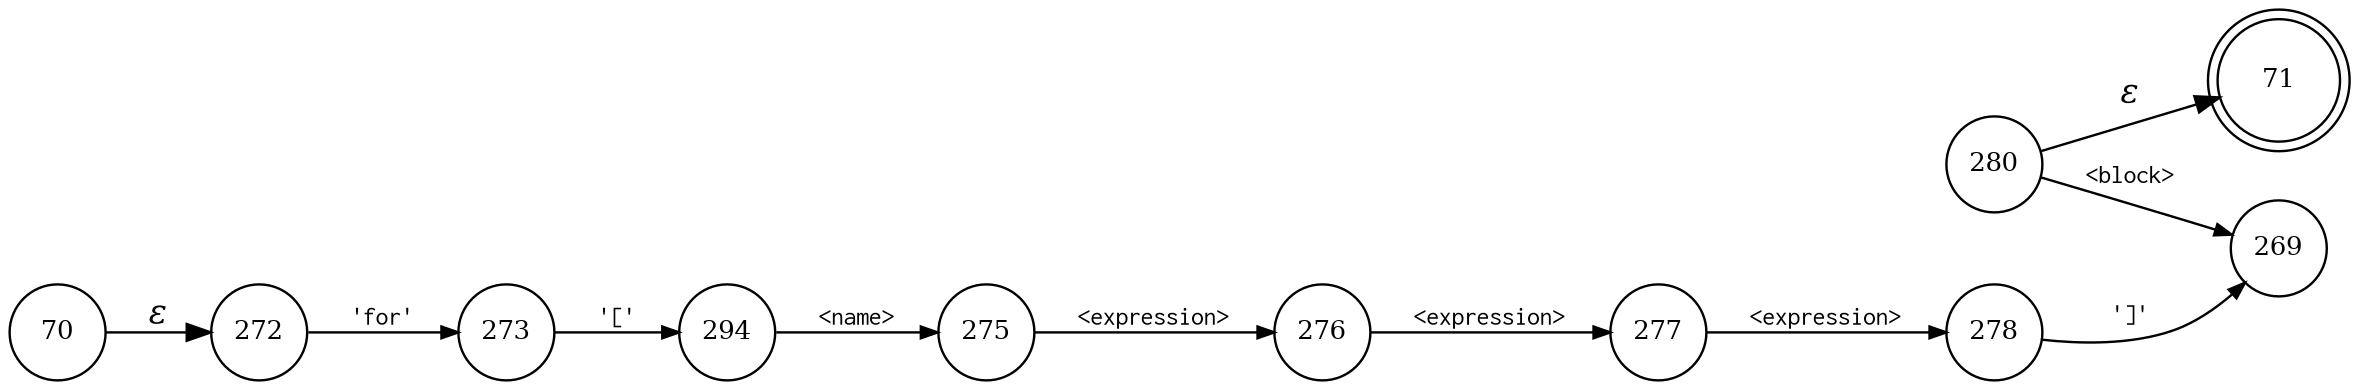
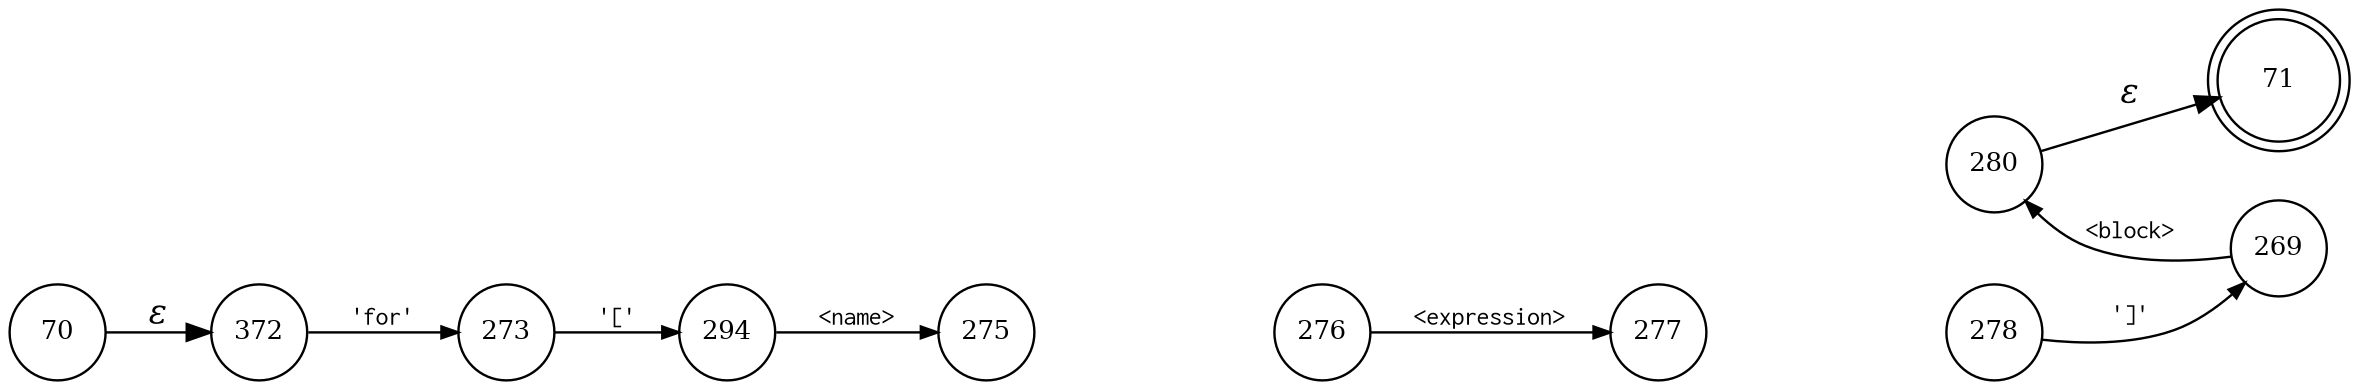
  digraph {
    rankdir=LR
    node [fixedsize=true fontsize=11 shape=circle peripheries=1]
    edge [arrowhead=normal arrowsize=.7 fontname=Courier fontsize=11]
    n1 [label=71 shape=doublecircle width=.6 peripheries=""]
-   n2 [label=272 width=.55]
+   n2 [label=372 width=.55]
    n3 [label=273 width=.55]
    n4 [label=294 width=.55]
    n5 [label=275 width=.55]
    n6 [label=276 width=.55]
    n7 [label=277 width=.55]
    n8 [label=278 width=.55]
    n9 [label=269 width=.55]
    n10 [label=70 width=.55]
    n11 [label=280 width=.55]
    n2 -> n3 [label="'for'"]
    n3 -> n4 [label="'['"]
    n4 -> n5 [label="<name>"]
-   n5 -> n6 [label="<expression>"]
    n6 -> n7 [label="<expression>"]
-   n7 -> n8 [label="<expression>"]
    n8 -> n9 [label="']'"]
-   n11 -> n9 [label="<block>"]
+   n9 -> n11 [label="<block>"]
    n10 -> n2 [fontname="Times-Italic" label="&epsilon;" arrowhead="" arrowsize="" fontsize=""]
    n11 -> n1 [fontname="Times-Italic" label="&epsilon;" arrowhead="" arrowsize="" fontsize=""]
  }
